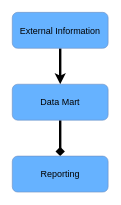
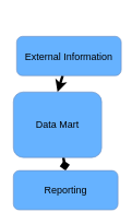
  <mxCell id="0" />
  <mxCell id="1" parent="0" />
  <mxCell id="2" style="edgeStyle=none;html=1;entryX=0.5;entryY=0;entryDx=0;entryDy=0;strokeWidth=4;" parent="1" source="3" target="5" edge="1"><mxGeometry relative="1" as="geometry"><mxPoint x="100" y="130" as="targetPoint" /></mxGeometry></mxCell>
- <mxCell id="3" value="&lt;font style=&quot;font-size: 15px&quot; color=&quot;#000000&quot;&gt;External Information&lt;/font&gt;" style="rounded=1;whiteSpace=wrap;html=1;fillColor=#66B2FF;strokeColor=#6C8EBF;" parent="1" vertex="1"><mxGeometry x="20" y="20" width="160" height="60" as="geometry" /></mxCell>
+ <mxCell id="3" value="&lt;font style=&quot;font-size: 15px&quot; color=&quot;#000000&quot;&gt;External Information&lt;/font&gt;" style="rounded=1;whiteSpace=wrap;html=1;fillColor=#66B2FF;strokeColor=#6C8EBF;" parent="1" vertex="1"><mxGeometry x="25" y="55" width="160" height="60" as="geometry" /></mxCell>
  <mxCell id="4" style="edgeStyle=none;html=1;entryX=0.5;entryY=0;entryDx=0;entryDy=0;strokeWidth=4;endArrow=diamond;" parent="1" source="5" target="6" edge="1"><mxGeometry relative="1" as="geometry" /></mxCell>
- <mxCell id="5" value="&lt;font style=&quot;font-size: 15px&quot; color=&quot;#000000&quot;&gt;Data Mart&lt;/font&gt;" style="rounded=1;whiteSpace=wrap;html=1;fillColor=#66B2FF;strokeColor=#6C8EBF;" parent="1" vertex="1"><mxGeometry x="20" y="140" width="160" height="60" as="geometry" /></mxCell>
+ <mxCell id="5" value="&lt;font style=&quot;font-size: 15px&quot; color=&quot;#000000&quot;&gt;Data Mart&lt;/font&gt;" style="rounded=1;whiteSpace=wrap;html=1;fillColor=#66B2FF;strokeColor=#6C8EBF;" parent="1" vertex="1"><mxGeometry x="20" y="140" width="135" height="100" as="geometry" /></mxCell>
  <mxCell id="6" value="&lt;font style=&quot;font-size: 15px&quot; color=&quot;#000000&quot;&gt;Reporting&lt;/font&gt;" style="rounded=1;whiteSpace=wrap;html=1;fontColor=#ffffff;fillColor=#66B2FF;strokeColor=#6C8EBF;" parent="1" vertex="1"><mxGeometry x="20" y="260" width="160" height="60" as="geometry" /></mxCell>
